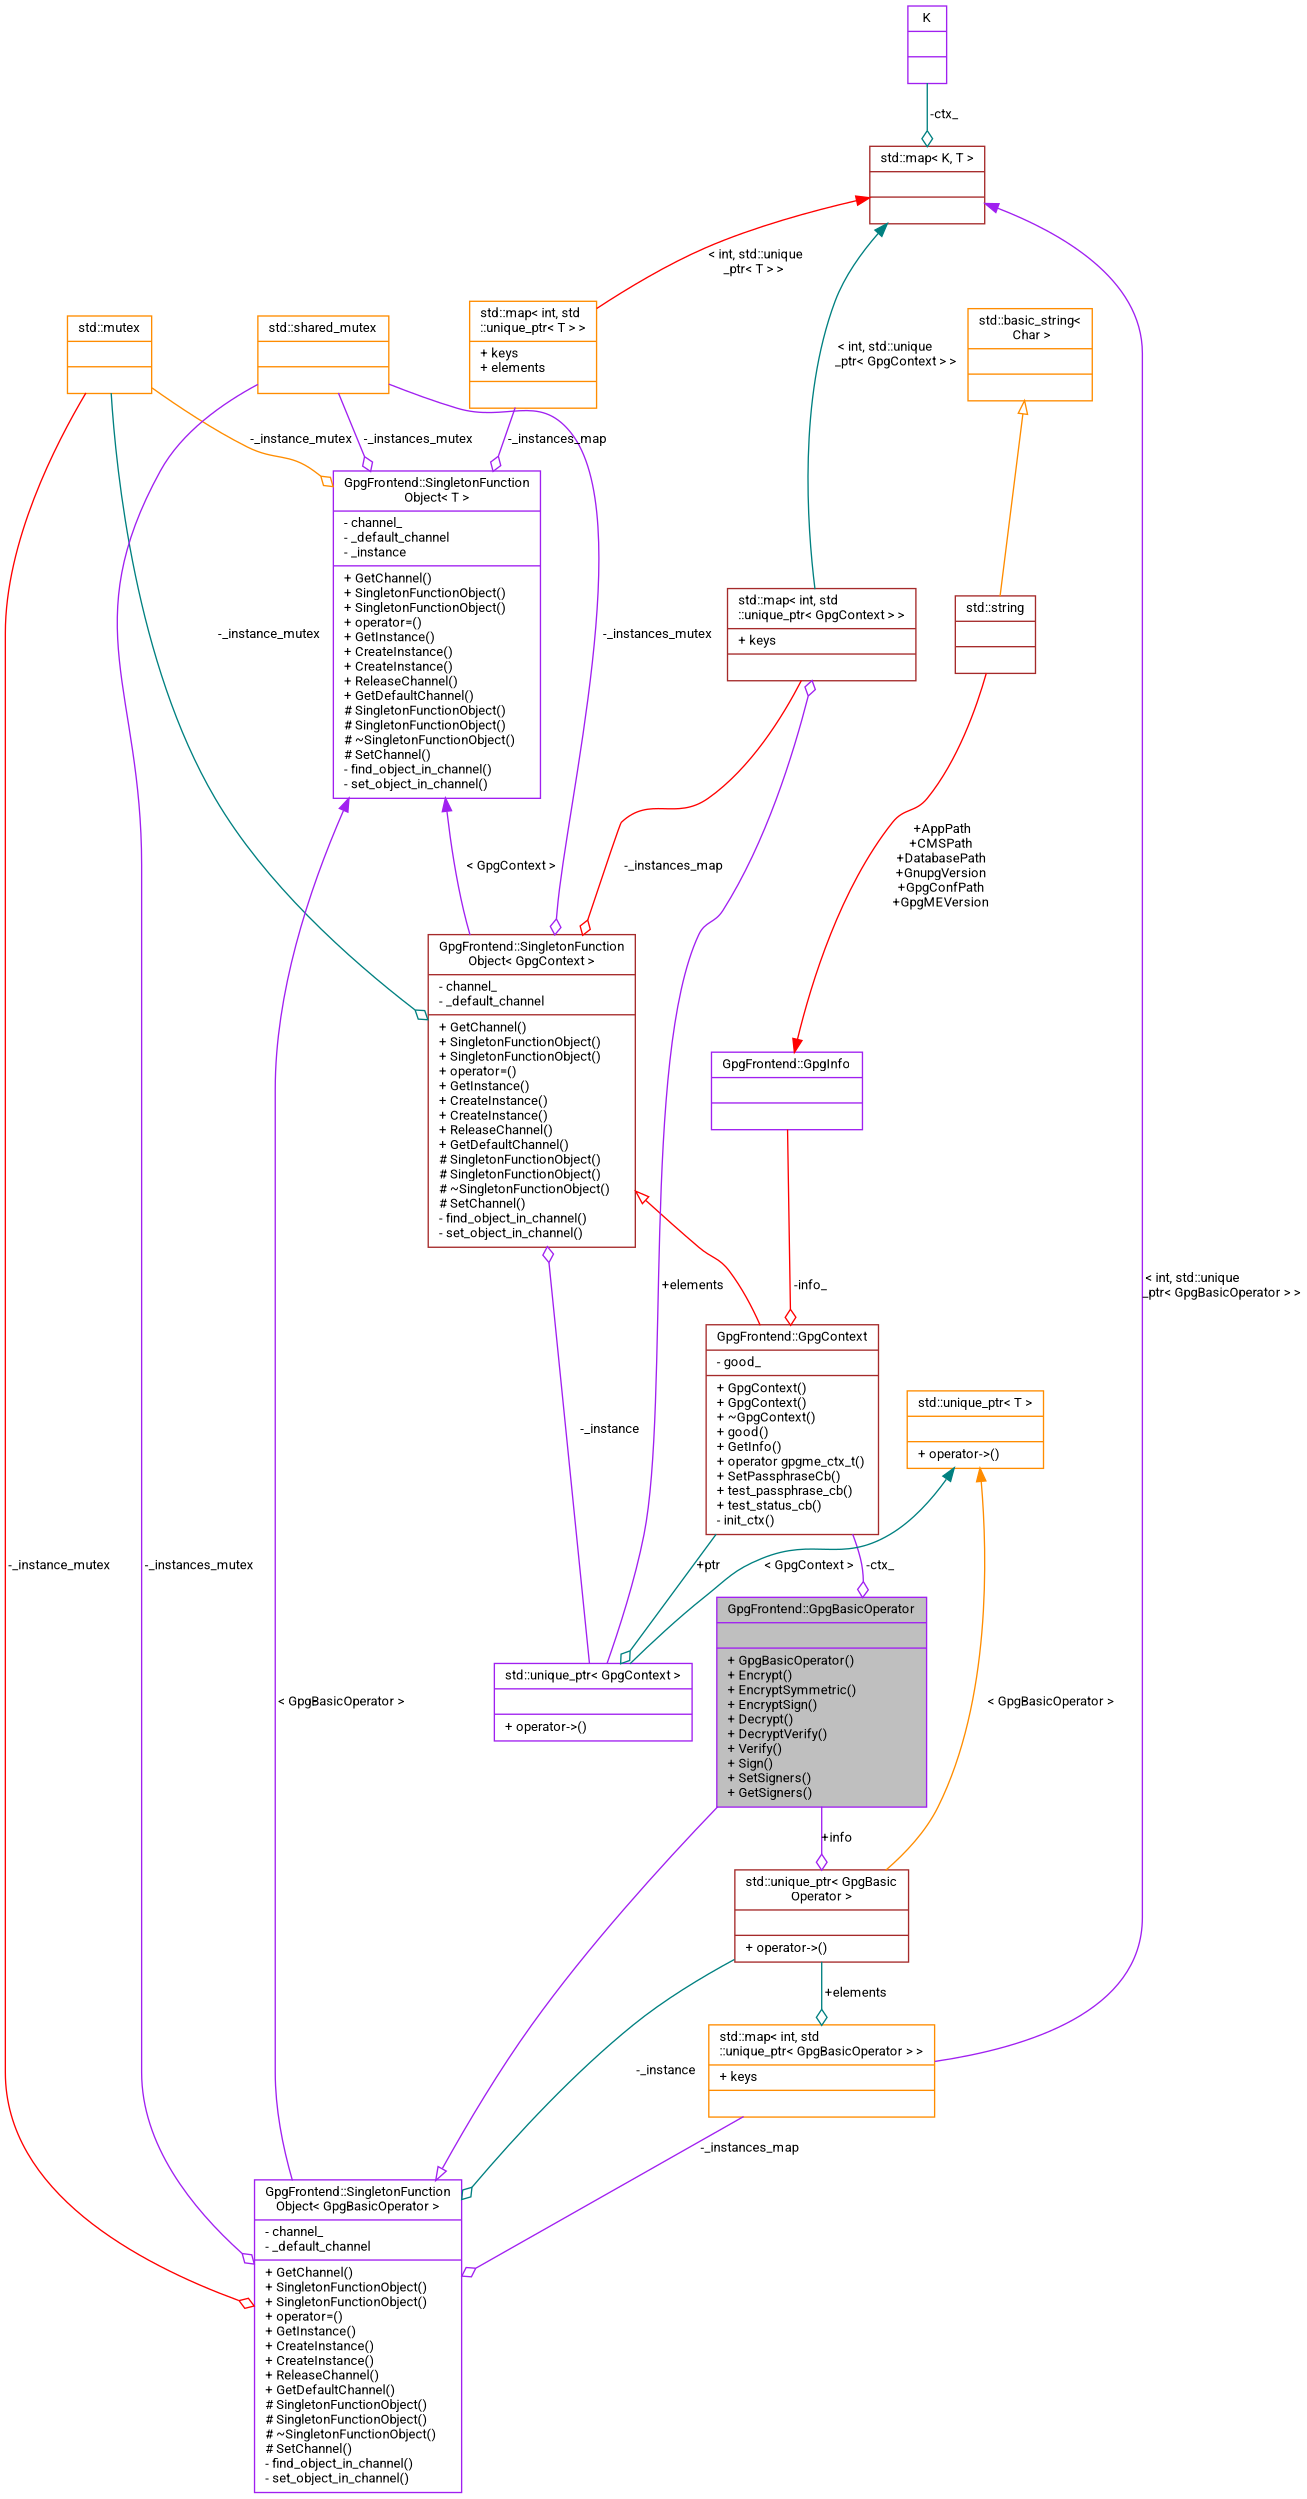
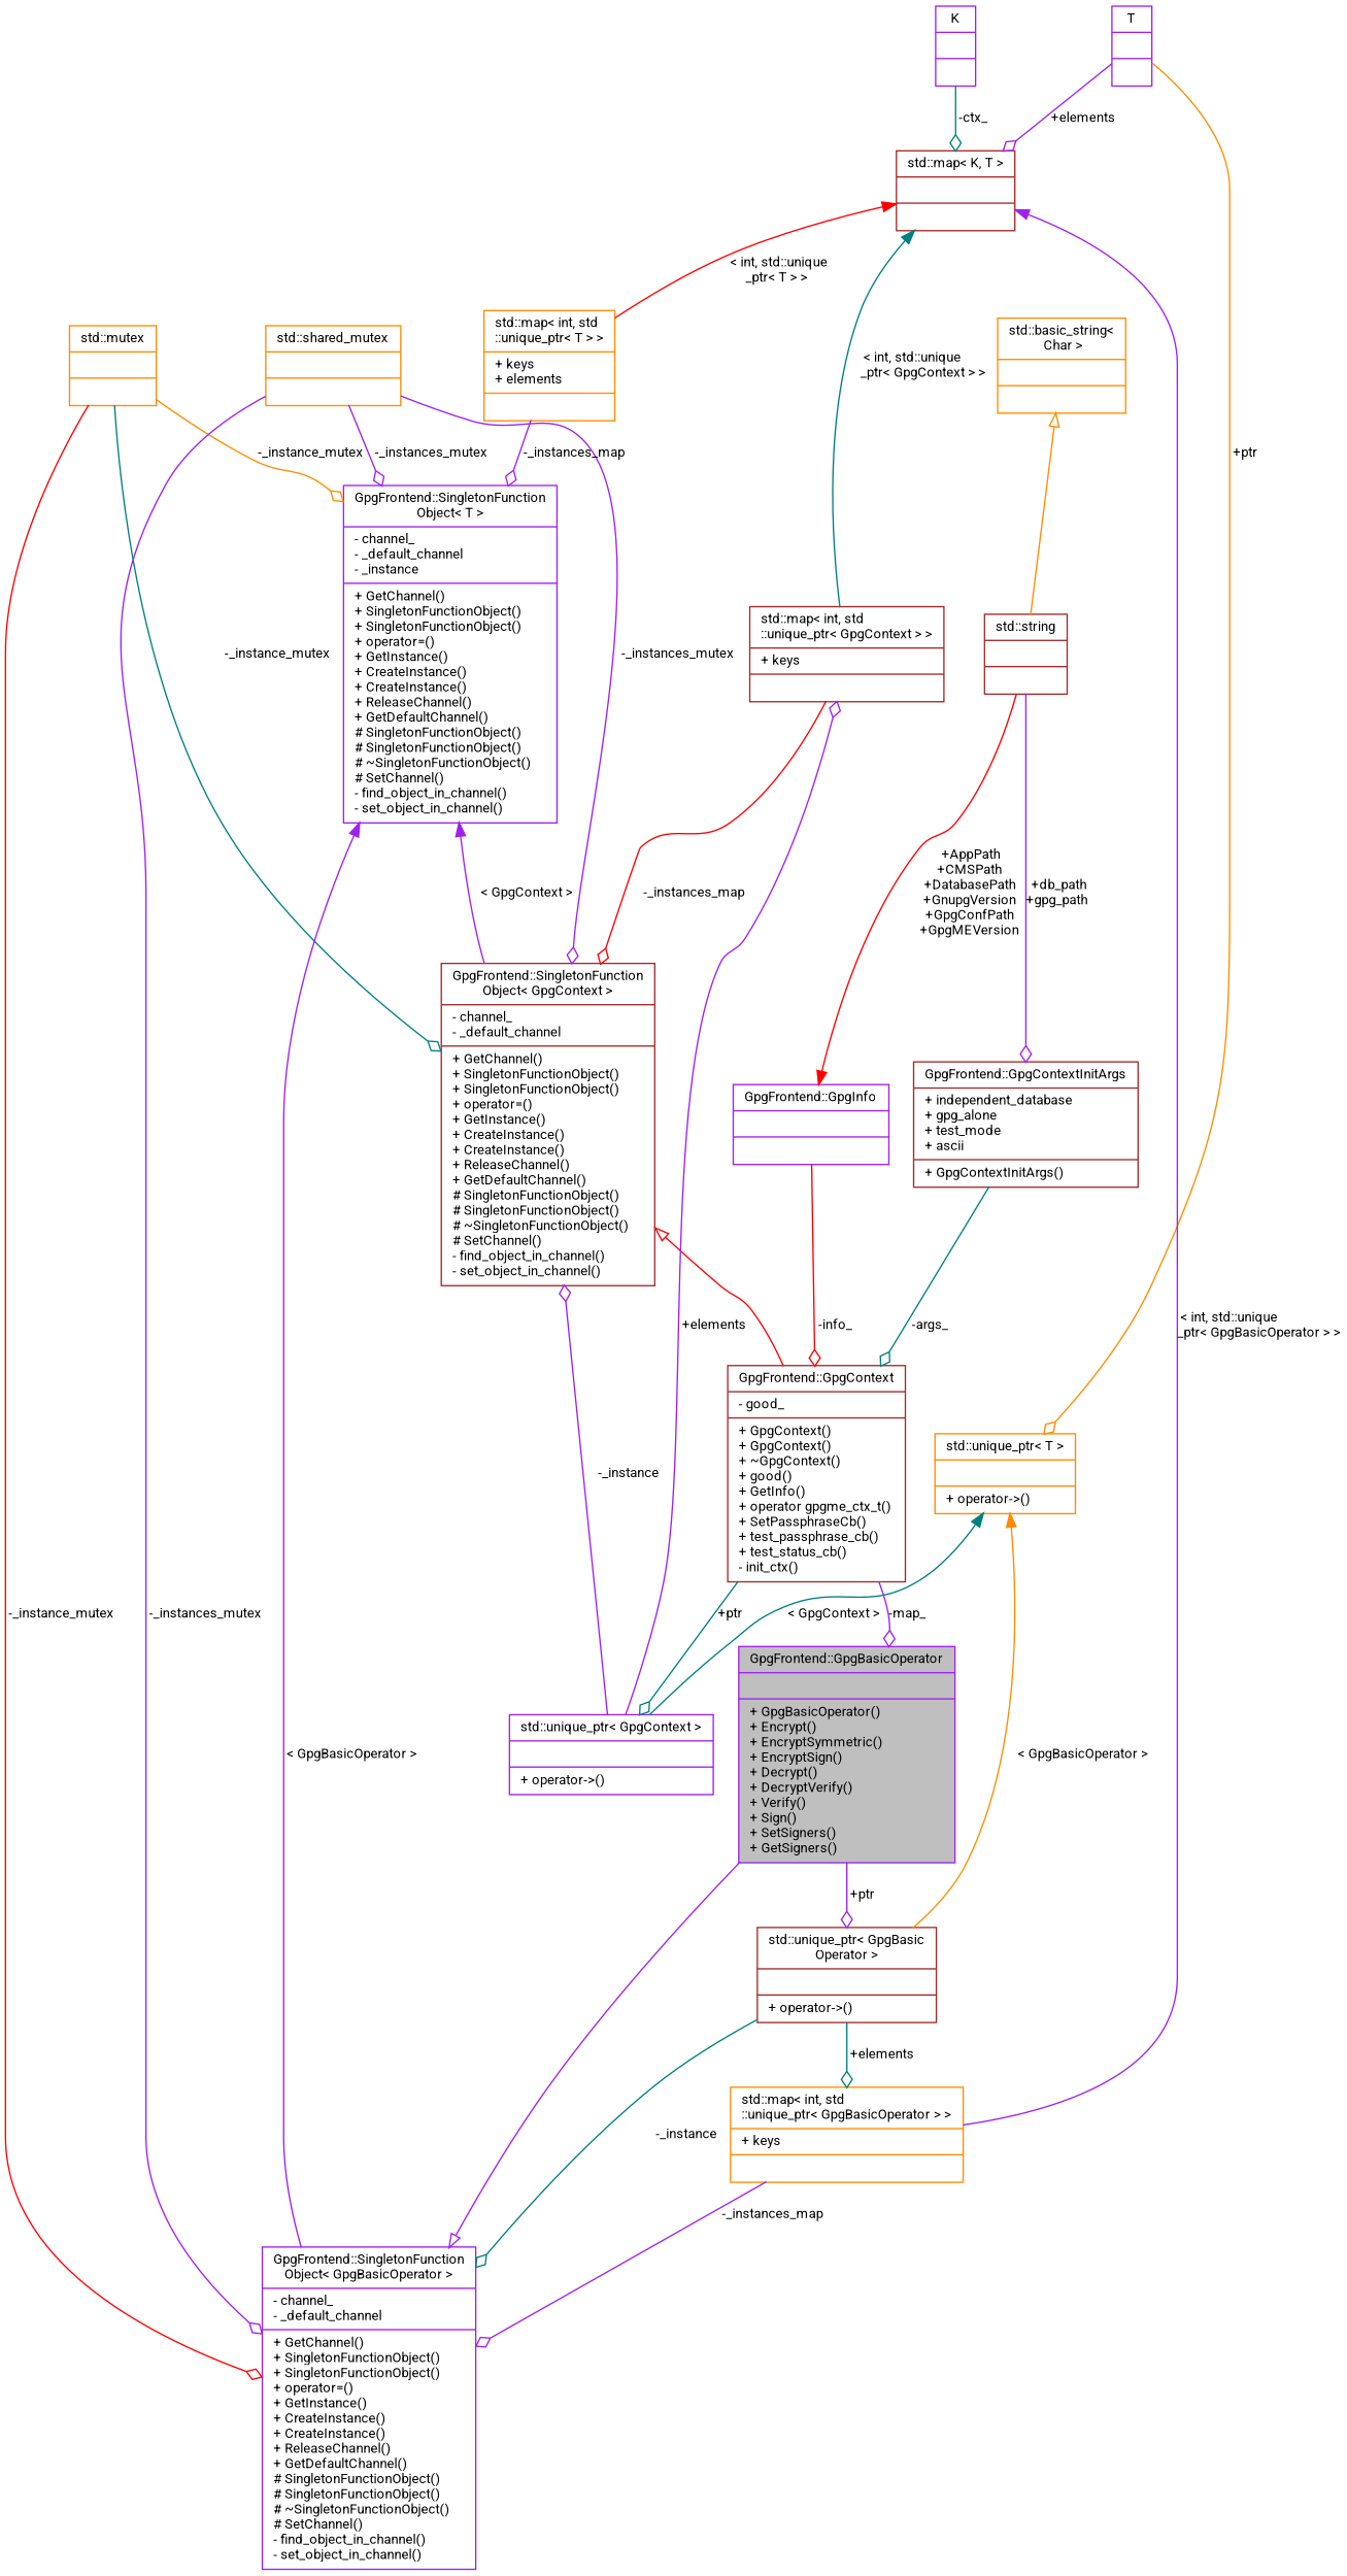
  digraph {
    fontname=Roboto
    node [color=purple fillcolor=white fontname=Roboto fontsize=10 shape=record style=filled]
    edge [arrowhead=odiamond color=purple fontname=Roboto fontsize=10 labelfontname=Helvetica labelfontsize=10 style=solid]
    n1 [fillcolor=grey75 fontcolor=black height=0.2 label="{GpgFrontend::GpgBasicOperator\n||+ GpgBasicOperator()\l+ Encrypt()\l+ EncryptSymmetric()\l+ EncryptSign()\l+ Decrypt()\l+ DecryptVerify()\l+ Verify()\l+ Sign()\l+ SetSigners()\l+ GetSigners()\l}" width=0.4]
    n2 [color=brown height=0.2 label="{std::unique_ptr\< GpgBasic\lOperator \>\n||+ operator-\>()\l}" width=0.4]
    n3 [height=0.2 label="{GpgFrontend::SingletonFunction\lObject\< GpgBasicOperator \>\n|- channel_\l- _default_channel\l|+ GetChannel()\l+ SingletonFunctionObject()\l+ SingletonFunctionObject()\l+ operator=()\l+ GetInstance()\l+ CreateInstance()\l+ CreateInstance()\l+ ReleaseChannel()\l+ GetDefaultChannel()\l# SingletonFunctionObject()\l# SingletonFunctionObject()\l# ~SingletonFunctionObject()\l# SetChannel()\l- find_object_in_channel()\l- set_object_in_channel()\l}" width=0.4]
    n4 [color=darkorange height=0.2 label="{std::map\< int, std\l::unique_ptr\< GpgBasicOperator \> \>\n|+ keys\l|}" width=0.4]
    n5 [color=darkorange height=0.2 label="{std::mutex\n||}" width=0.4]
    n6 [height=0.2 label="{GpgFrontend::SingletonFunction\lObject\< T \>\n|- channel_\l- _default_channel\l- _instance\l|+ GetChannel()\l+ SingletonFunctionObject()\l+ SingletonFunctionObject()\l+ operator=()\l+ GetInstance()\l+ CreateInstance()\l+ CreateInstance()\l+ ReleaseChannel()\l+ GetDefaultChannel()\l# SingletonFunctionObject()\l# SingletonFunctionObject()\l# ~SingletonFunctionObject()\l# SetChannel()\l- find_object_in_channel()\l- set_object_in_channel()\l}" width=0.4]
    n7 [color=brown height=0.2 label="{GpgFrontend::SingletonFunction\lObject\< GpgContext \>\n|- channel_\l- _default_channel\l|+ GetChannel()\l+ SingletonFunctionObject()\l+ SingletonFunctionObject()\l+ operator=()\l+ GetInstance()\l+ CreateInstance()\l+ CreateInstance()\l+ ReleaseChannel()\l+ GetDefaultChannel()\l# SingletonFunctionObject()\l# SingletonFunctionObject()\l# ~SingletonFunctionObject()\l# SetChannel()\l- find_object_in_channel()\l- set_object_in_channel()\l}" width=0.4]
    n8 [color=brown height=0.2 label="{GpgFrontend::GpgContext\n|- good_\l|+ GpgContext()\l+ GpgContext()\l+ ~GpgContext()\l+ good()\l+ GetInfo()\l+ operator gpgme_ctx_t()\l+ SetPassphraseCb()\l+ test_passphrase_cb()\l+ test_status_cb()\l- init_ctx()\l}" width=0.4]
    n9 [color=darkorange height=0.2 label="{std::shared_mutex\n||}" width=0.4]
    n10 [color=darkorange height=0.2 label="{std::unique_ptr\< T \>\n||+ operator-\>()\l}" width=0.4]
    n11 [height=0.2 label="{std::unique_ptr\< GpgContext \>\n||+ operator-\>()\l}" width=0.4]
    n12 [color=brown height=0.2 label="{std::map\< int, std\l::unique_ptr\< GpgContext \> \>\n|+ keys\l|}" width=0.4]
+   n13 [height=0.2 label="{T\n||}" width=0.4]
    n14 [color=brown height=0.2 label="{std::map\< K, T \>\n||}" width=0.4]
    n15 [color=darkorange height=0.2 label="{std::map\< int, std\l::unique_ptr\< T \> \>\n|+ keys\l+ elements\l|}" width=0.4]
    n16 [height=0.2 label="{K\n||}" width=0.4]
    n17 [height=0.2 label="{GpgFrontend::GpgInfo\n||}" width=0.4]
    n18 [color=brown height=0.2 label="{std::string\n||}" width=0.4]
+   n19 [color=brown height=0.2 label="{GpgFrontend::GpgContextInitArgs\n|+ independent_database\l+ gpg_alone\l+ test_mode\l+ ascii\l|+ GpgContextInitArgs()\l}" width=0.4]
    n20 [color=darkorange height=0.2 label="{std::basic_string\<\l Char \>\n||}" width=0.4]
-   n1 -> n2 [label=" +info"]
+   n1 -> n2 [label=" +ptr"]
    n2 -> n3 [color=teal label=" -_instance"]
    n2 -> n4 [color=teal label=" +elements"]
    n3 -> n1 [arrowtail=onormal dir=back arrowhead=""]
    n4 -> n3 [label=" -_instances_map"]
    n5 -> n3 [color=red label=" -_instance_mutex"]
    n5 -> n6 [color=darkorange label=" -_instance_mutex"]
    n5 -> n7 [color=teal label=" -_instance_mutex"]
    n6 -> n3 [dir=back label=" \< GpgBasicOperator \>" arrowhead=""]
    n6 -> n7 [dir=back label=" \< GpgContext \>" arrowhead=""]
    n7 -> n8 [arrowtail=onormal color=red dir=back arrowhead=""]
-   n8 -> n1 [label=" -ctx_"]
+   n8 -> n1 [label=" -map_"]
    n8 -> n11 [color=teal label=" +ptr"]
    n9 -> n3 [label=" -_instances_mutex"]
    n9 -> n6 [label=" -_instances_mutex"]
    n9 -> n7 [label=" -_instances_mutex"]
    n10 -> n2 [color=darkorange dir=back label=" \< GpgBasicOperator \>" arrowhead=""]
    n10 -> n11 [color=teal dir=back label=" \< GpgContext \>" arrowhead=""]
    n11 -> n7 [label=" -_instance"]
    n11 -> n12 [label=" +elements"]
    n12 -> n7 [color=red label=" -_instances_map"]
+   n13 -> n10 [color=darkorange label=" +ptr"]
+   n13 -> n14 [label=" +elements"]
    n14 -> n4 [dir=back label=" \< int, std::unique\l_ptr\< GpgBasicOperator \> \>" arrowhead=""]
    n14 -> n12 [color=teal dir=back label=" \< int, std::unique\l_ptr\< GpgContext \> \>" arrowhead=""]
    n14 -> n15 [color=red dir=back label=" \< int, std::unique\l_ptr\< T \> \>" arrowhead=""]
    n15 -> n6 [label=" -_instances_map"]
    n16 -> n14 [color=teal label=" -ctx_"]
    n17 -> n8 [color=red label=" -info_"]
    n18 -> n17 [arrowhead=normal color=red label=" +AppPath\n+CMSPath\n+DatabasePath\n+GnupgVersion\n+GpgConfPath\n+GpgMEVersion"]
+   n18 -> n19 [label=" +db_path\n+gpg_path"]
+   n19 -> n8 [color=teal label=" -args_"]
    n20 -> n18 [arrowtail=onormal color=darkorange dir=back arrowhead=""]
  }
